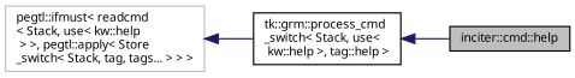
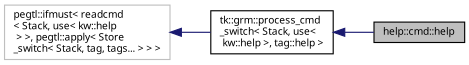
  digraph {
    rankdir=LR
    node [color=black fontname="sans-serif" fontsize=9 shape=record]
    edge [color=midnightblue dir=back fontname="sans-serif" fontsize=9 labelfontname="sans-serif" labelfontsize=9 style=solid]
-   n1 [fillcolor=grey75 fontcolor=black height=0.2 label="inciter::cmd::help" style=filled width=0.4]
+   n1 [fillcolor=grey75 fontcolor=black height=0.2 label="help::cmd::help" style=filled width=0.4]
    n2 [height=0.2 label="tk::grm::process_cmd\l_switch\< Stack, use\<\l kw::help \>, tag::help \>" width=0.4]
    n3 [color=grey75 height=0.2 label="pegtl::ifmust\< readcmd\l\< Stack, use\< kw::help\l \> \>, pegtl::apply\< Store\l_switch\< Stack, tag, tags... \> \> \>" width=0.4]
    n2 -> n1
    n3 -> n2
  }
